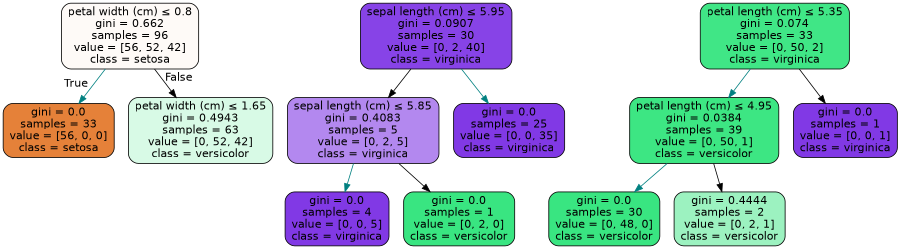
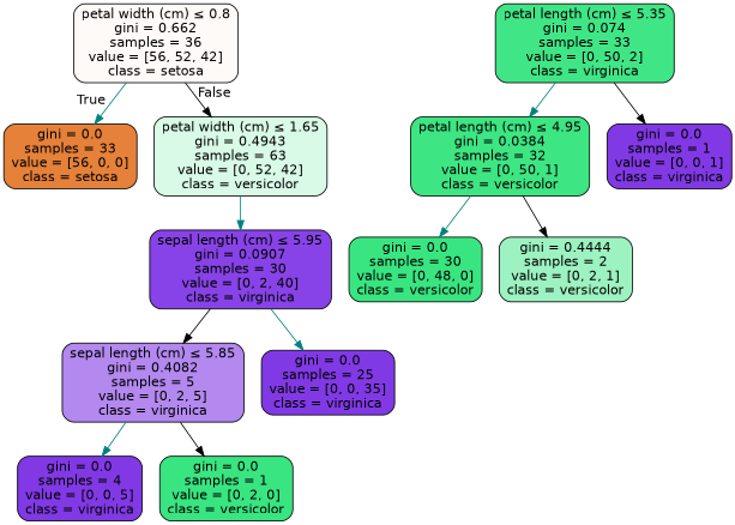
  digraph {
    fontname="DejaVu Sans"
    node [color=black fillcolor="#8139e5ff" fontname="DejaVu Sans" shape=box style="filled, rounded"]
    edge [color=teal fontname="DejaVu Sans"]
-   n1 [fillcolor="#e581390a" label=<petal width (cm) &le; 0.8<br/>gini = 0.662<br/>samples = 96<br/>value = [56, 52, 42]<br/>class = setosa>]
+   n1 [fillcolor="#e581390a" label=<petal width (cm) &le; 0.8<br/>gini = 0.662<br/>samples = 36<br/>value = [56, 52, 42]<br/>class = setosa>]
    n2 [fillcolor="#e58139ff" label=<gini = 0.0<br/>samples = 33<br/>value = [56, 0, 0]<br/>class = setosa>]
    n3 [fillcolor="#39e58131" label=<petal width (cm) &le; 1.65<br/>gini = 0.4943<br/>samples = 63<br/>value = [0, 52, 42]<br/>class = versicolor>]
    n4 [fillcolor="#8139e5f2" label=<sepal length (cm) &le; 5.95<br/>gini = 0.0907<br/>samples = 30<br/>value = [0, 2, 40]<br/>class = virginica>]
    n5 [fillcolor="#39e581f5" label=<petal length (cm) &le; 5.35<br/>gini = 0.074<br/>samples = 33<br/>value = [0, 50, 2]<br/>class = virginica>]
-   n6 [fillcolor="#39e581fa" label=<petal length (cm) &le; 4.95<br/>gini = 0.0384<br/>samples = 39<br/>value = [0, 50, 1]<br/>class = versicolor>]
+   n6 [fillcolor="#39e581fa" label=<petal length (cm) &le; 4.95<br/>gini = 0.0384<br/>samples = 32<br/>value = [0, 50, 1]<br/>class = versicolor>]
    n7 [label=<gini = 0.0<br/>samples = 1<br/>value = [0, 0, 1]<br/>class = virginica>]
-   n8 [fillcolor="#8139e599" label=<sepal length (cm) &le; 5.85<br/>gini = 0.4083<br/>samples = 5<br/>value = [0, 2, 5]<br/>class = virginica>]
+   n8 [fillcolor="#8139e599" label=<sepal length (cm) &le; 5.85<br/>gini = 0.4082<br/>samples = 5<br/>value = [0, 2, 5]<br/>class = virginica>]
    n9 [label=<gini = 0.0<br/>samples = 25<br/>value = [0, 0, 35]<br/>class = virginica>]
    n10 [fillcolor="#39e581ff" label=<gini = 0.0<br/>samples = 30<br/>value = [0, 48, 0]<br/>class = versicolor>]
    n11 [fillcolor="#39e5817f" label=<gini = 0.4444<br/>samples = 2<br/>value = [0, 2, 1]<br/>class = versicolor>]
    n12 [label=<gini = 0.0<br/>samples = 4<br/>value = [0, 0, 5]<br/>class = virginica>]
    n13 [fillcolor="#39e581ff" label=<gini = 0.0<br/>samples = 1<br/>value = [0, 2, 0]<br/>class = versicolor>]
    n1 -> n2 [headlabel=True labelangle=45 labeldistance=2.5]
    n1 -> n3 [color=black headlabel=False labelangle=-45 labeldistance=2.5]
+   n3 -> n4
    n4 -> n8 [color=black]
    n4 -> n9
    n5 -> n6
    n5 -> n7 [color=black]
    n6 -> n10
    n6 -> n11 [color=black]
    n8 -> n12
    n8 -> n13 [color=black]
  }
